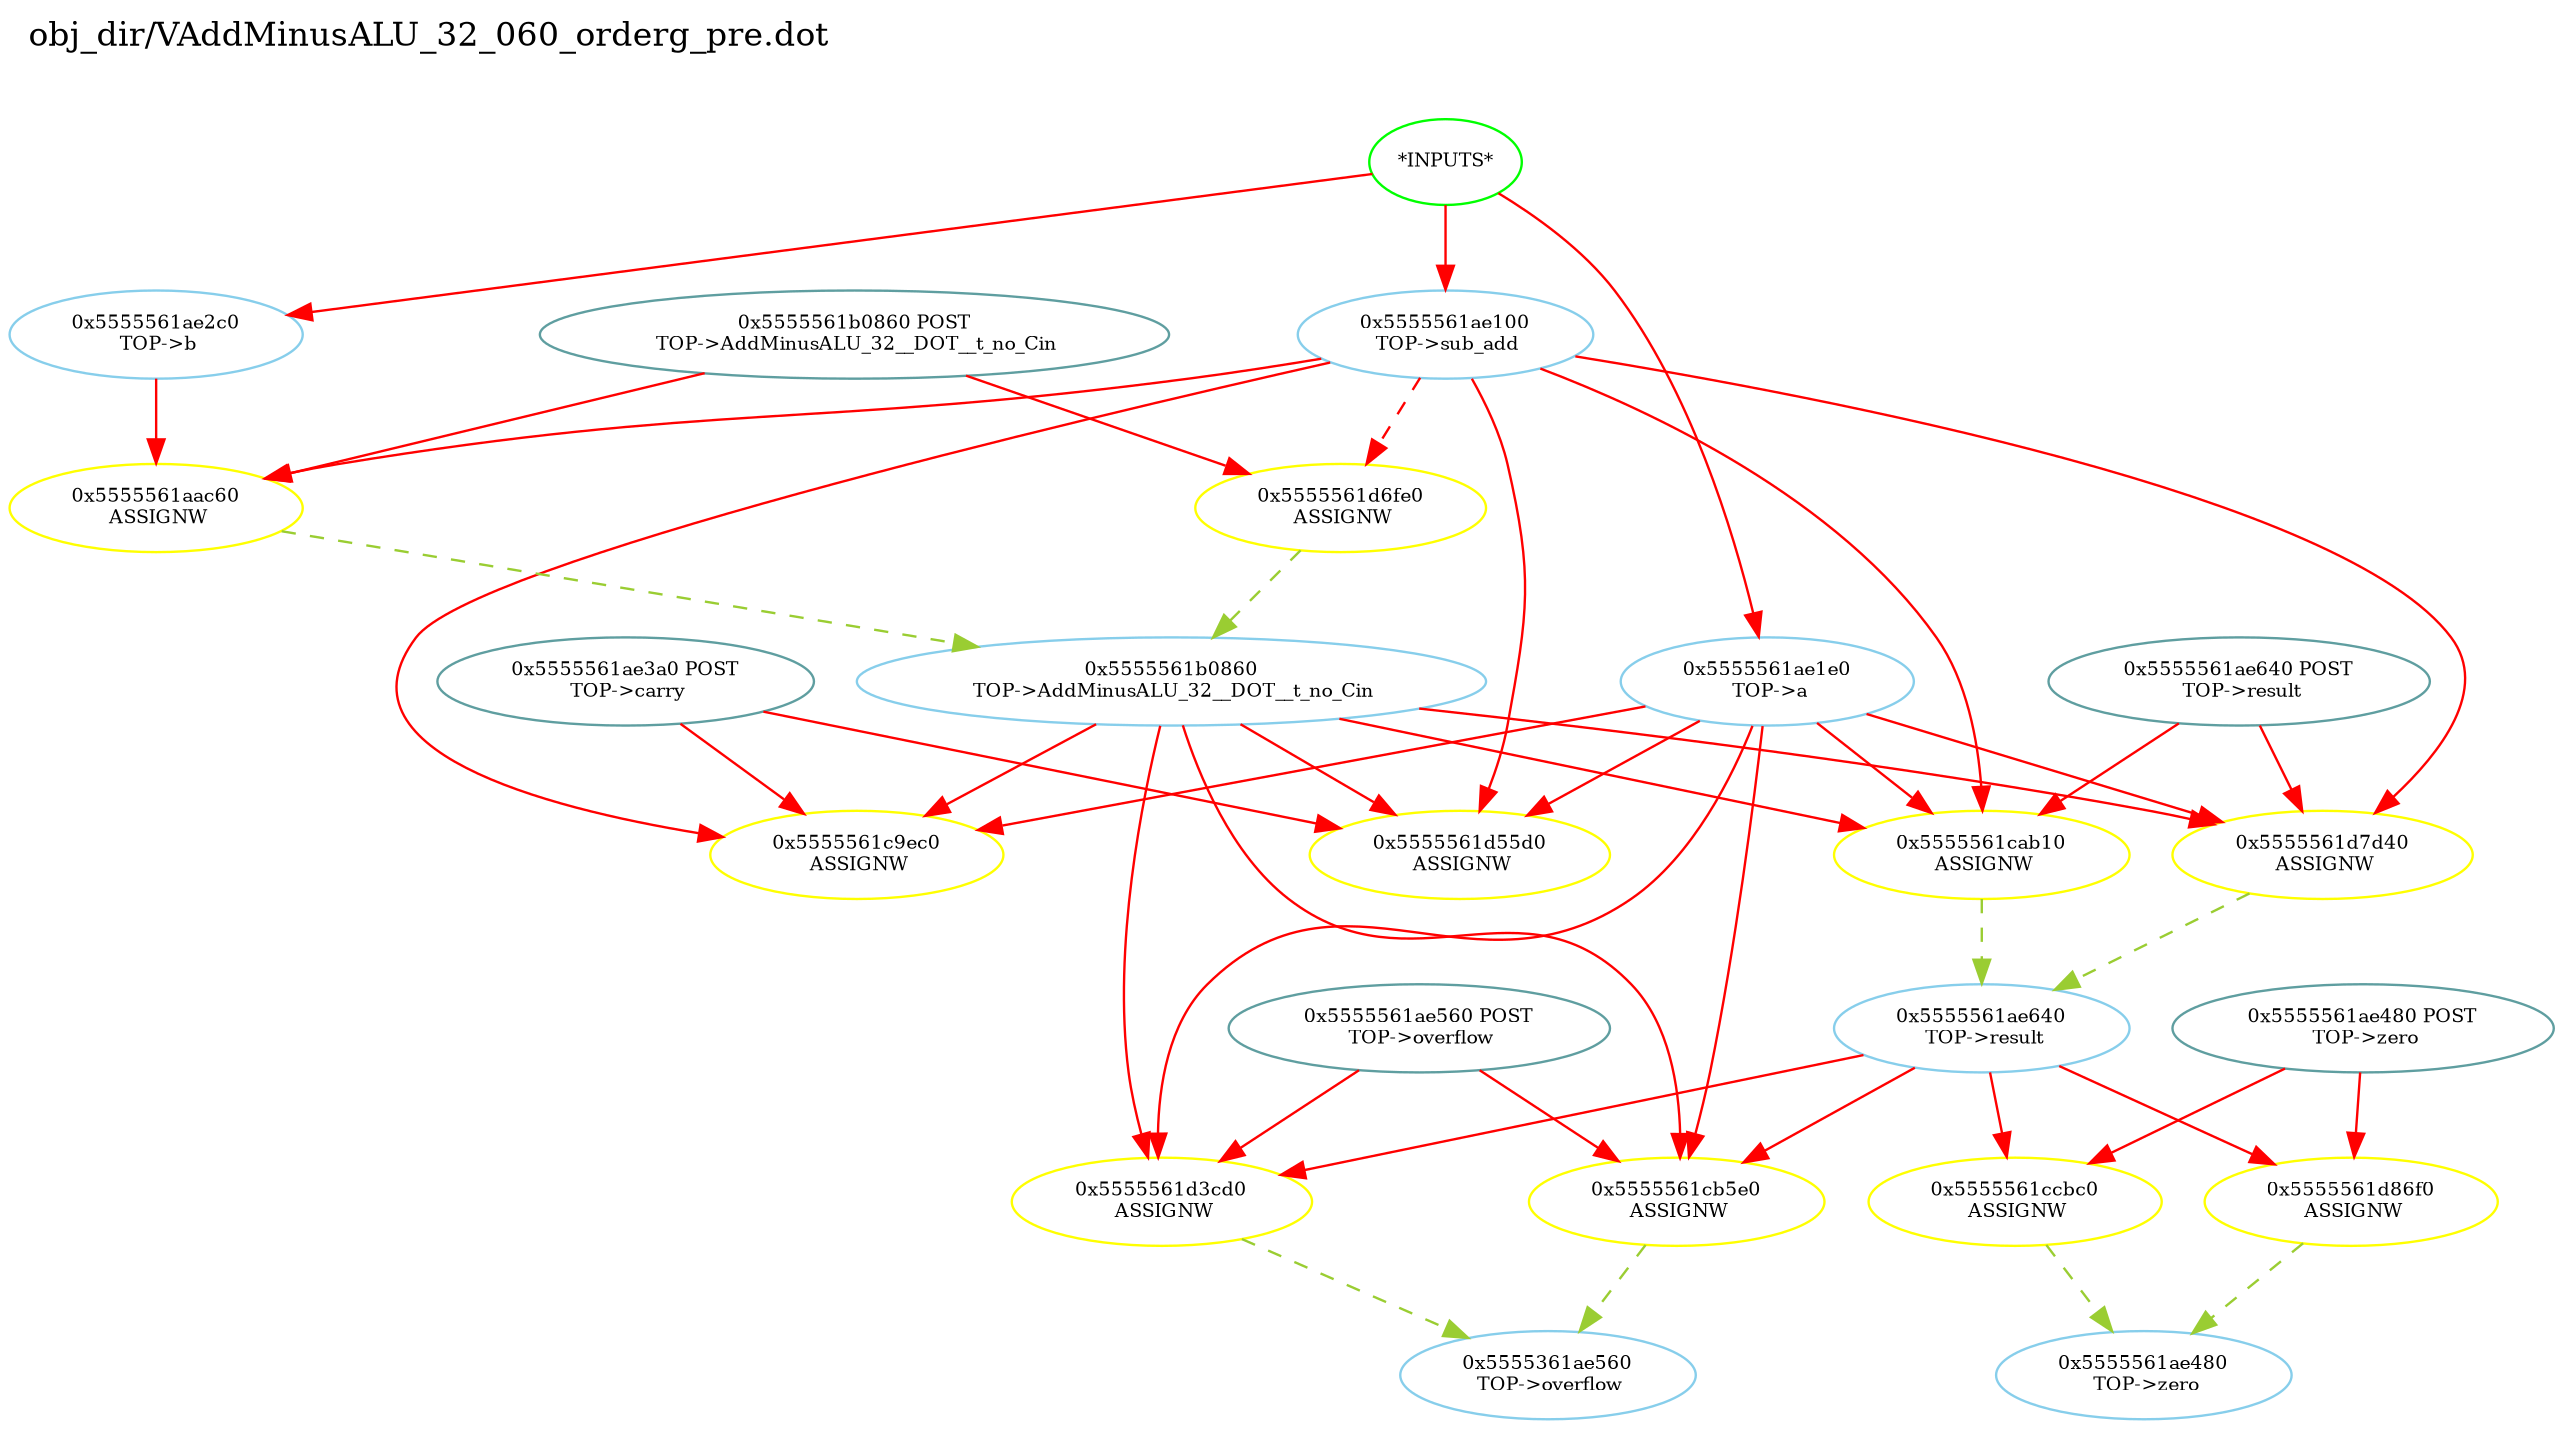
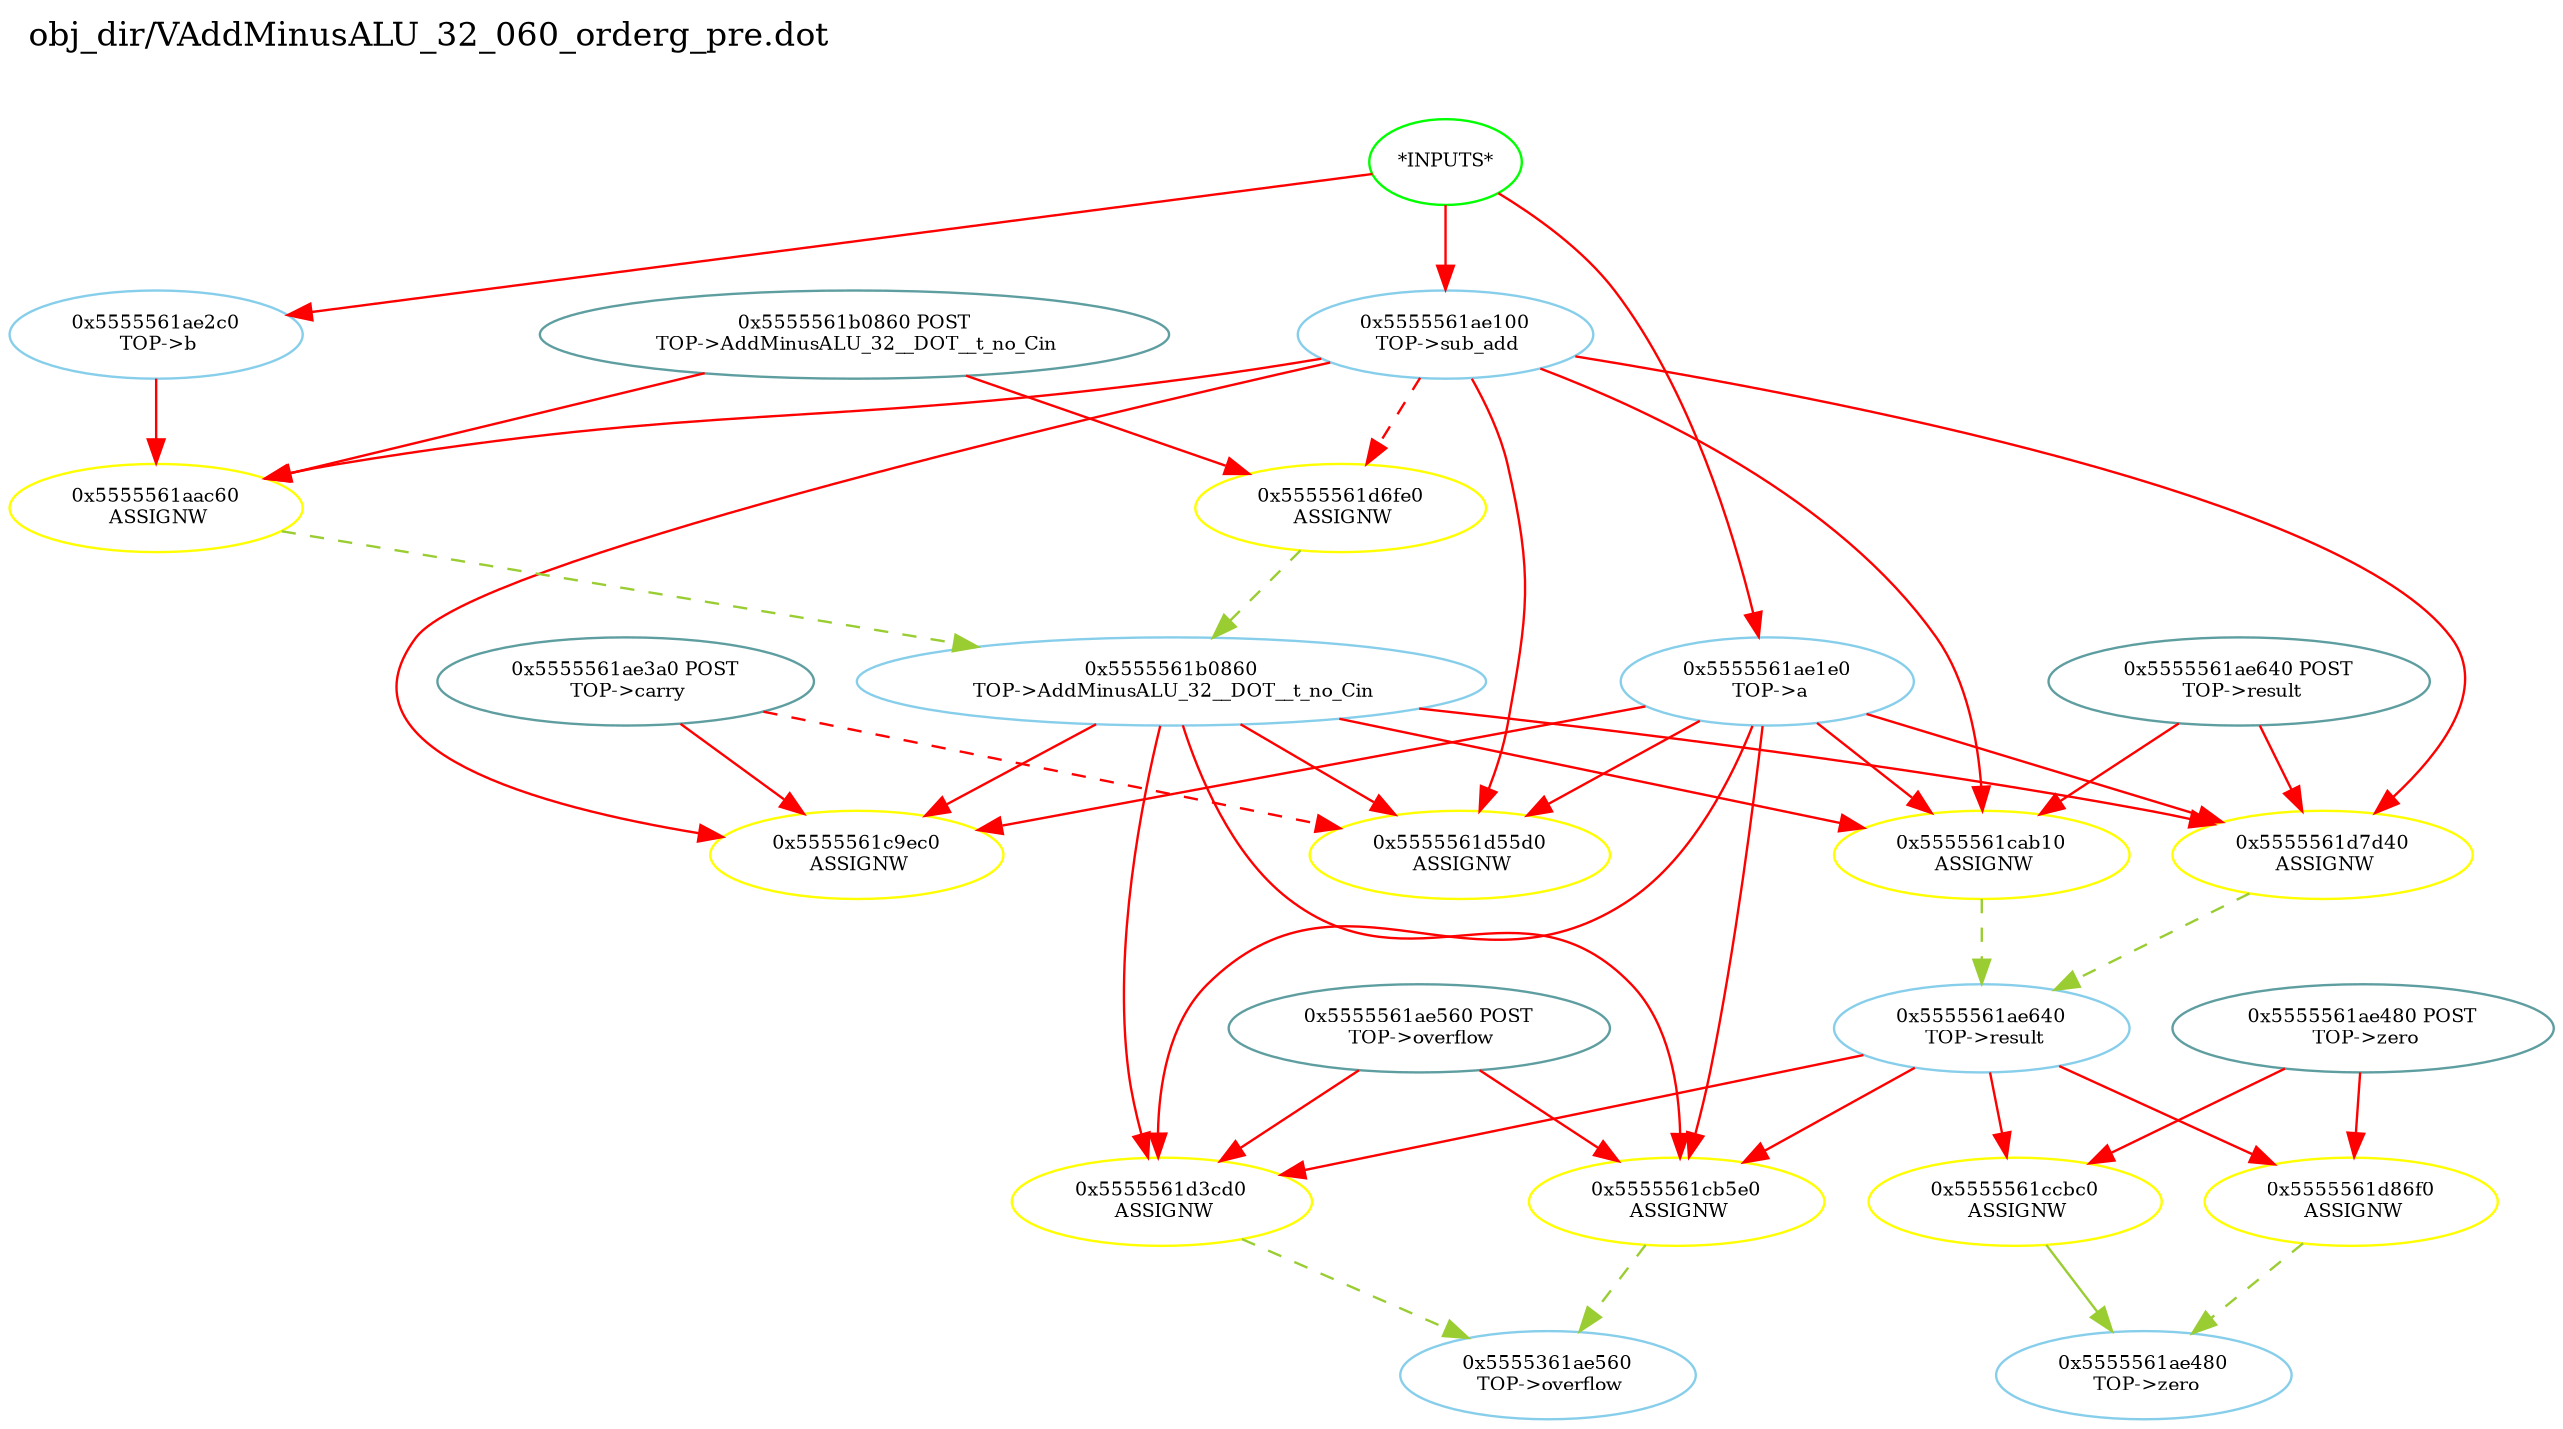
  digraph {
    label="obj_dir/VAddMinusALU_32_060_orderg_pre.dot"
    labeljust=l
    labelloc=t
    rankdir=TB
    node [color=yellow fontsize=8]
    edge [color=red fontsize=8 weight=8]
    n1 [color=green label="*INPUTS*"]
    n2 [color=skyblue label="0x5555561ae100\n TOP->sub_add"]
    n3 [color=skyblue label="0x5555561ae1e0\n TOP->a"]
    n4 [color=skyblue label="0x5555561ae2c0\n TOP->b"]
    n5 [label="0x5555561aac60\n ASSIGNW"]
    n6 [label="0x5555561c9ec0\n ASSIGNW"]
    n7 [label="0x5555561cab10\n ASSIGNW"]
    n8 [label="0x5555561d6fe0\n ASSIGNW"]
    n9 [label="0x5555561d55d0\n ASSIGNW"]
    n10 [label="0x5555561d7d40\n ASSIGNW"]
    n11 [label="0x5555561cb5e0\n ASSIGNW"]
    n12 [label="0x5555561d3cd0\n ASSIGNW"]
    n13 [color=skyblue label="0x5555561b0860\n TOP->AddMinusALU_32__DOT__t_no_Cin"]
    n14 [color=skyblue label="0x5555561ae640\n TOP->result"]
    n15 [color=skyblue label="0x5555361ae560\n TOP->overflow"]
    n16 [color=CadetBlue label="0x5555561b0860 POST\n TOP->AddMinusALU_32__DOT__t_no_Cin"]
    n17 [color=CadetBlue label="0x5555561ae3a0 POST\n TOP->carry"]
    n18 [label="0x5555561ccbc0\n ASSIGNW"]
    n19 [label="0x5555561d86f0\n ASSIGNW"]
    n20 [color=skyblue label="0x5555561ae480\n TOP->zero"]
    n21 [color=CadetBlue label="0x5555561ae640 POST\n TOP->result"]
    n22 [color=CadetBlue label="0x5555561ae560 POST\n TOP->overflow"]
    n23 [color=CadetBlue label="0x5555561ae480 POST\n TOP->zero"]
    n1 -> n2 [weight=1]
    n1 -> n3 [weight=1]
    n1 -> n4 [weight=1]
    n2 -> n5
    n2 -> n6
    n2 -> n7
    n2 -> n8 [style=dashed]
    n2 -> n9
    n2 -> n10
    n3 -> n6
    n3 -> n7
    n3 -> n9
    n3 -> n10
    n3 -> n11
    n3 -> n12
    n4 -> n5
    n5 -> n13 [color=yellowGreen style=dashed weight=1]
    n7 -> n14 [color=yellowGreen style=dashed weight=1]
    n8 -> n13 [color=yellowGreen style=dashed weight=1]
    n10 -> n14 [color=yellowGreen style=dashed weight=1]
    n11 -> n15 [color=yellowGreen style=dashed weight=1]
    n12 -> n15 [color=yellowGreen style=dashed weight=1]
    n13 -> n6
    n13 -> n7
    n13 -> n9
    n13 -> n10
    n13 -> n11
    n13 -> n12
    n14 -> n11
    n14 -> n12
    n14 -> n18
    n14 -> n19
    n16 -> n5 [weight=2]
    n16 -> n8 [weight=2]
    n17 -> n6 [weight=2]
-   n17 -> n9 [weight=2]
-   n18 -> n20 [color=yellowGreen style=dashed weight=1]
+   n17 -> n9 [weight=2 style=dashed]
+   n18 -> n20 [color=yellowGreen style=solid weight=1]
    n19 -> n20 [color=yellowGreen style=dashed weight=1]
    n21 -> n7 [weight=2]
    n21 -> n10 [weight=2]
    n22 -> n11 [weight=2]
    n22 -> n12 [weight=2]
    n23 -> n18 [weight=2]
    n23 -> n19 [weight=2]
  }
